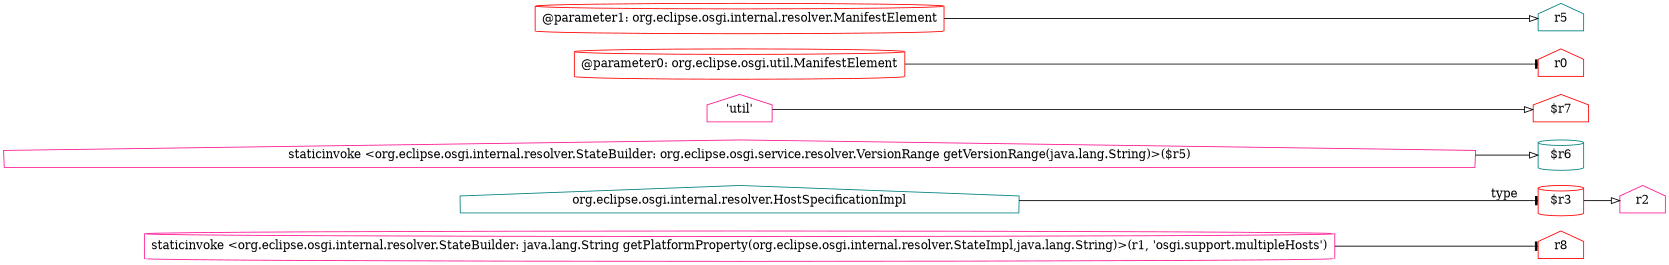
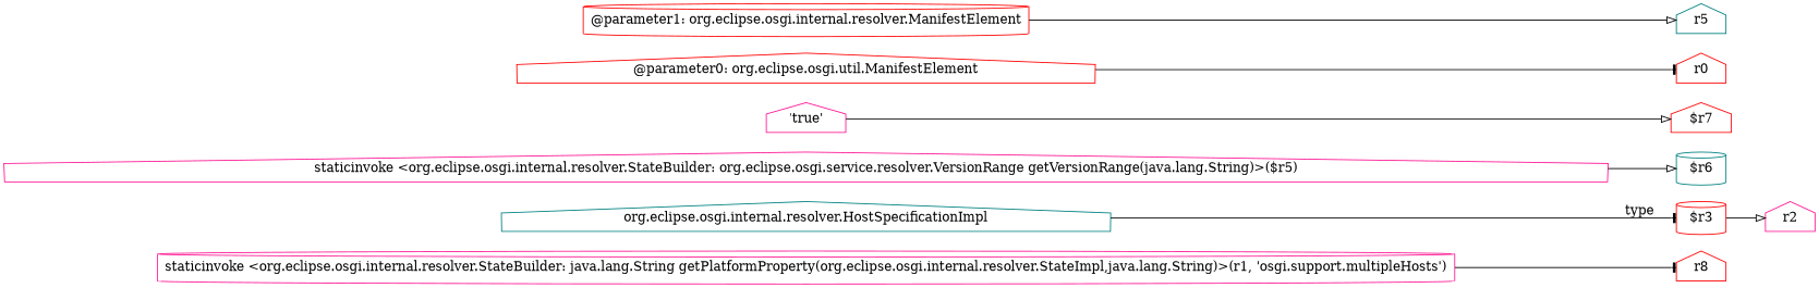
  digraph {
    rankdir=LR
    node [color=red shape=house]
    edge [arrowhead=onormal]
    n1 [color=deeppink label="staticinvoke <org.eclipse.osgi.internal.resolver.StateBuilder: java.lang.String getPlatformProperty(org.eclipse.osgi.internal.resolver.StateImpl,java.lang.String)>(r1, 'osgi.support.multipleHosts')" shape=cylinder]
    n2 [label=r8]
    n3 [color=teal label="org.eclipse.osgi.internal.resolver.HostSpecificationImpl"]
    n4 [label="$r3" shape=cylinder]
    n5 [color=deeppink label=r2]
    n6 [color=deeppink label="staticinvoke <org.eclipse.osgi.internal.resolver.StateBuilder: org.eclipse.osgi.service.resolver.VersionRange getVersionRange(java.lang.String)>($r5)"]
    n7 [color=teal label="$r6" shape=cylinder]
-   n8 [color=deeppink label="'util'"]
+   n8 [color=deeppink label="'true'"]
    n9 [label="$r7"]
-   n10 [label="@parameter0: org.eclipse.osgi.util.ManifestElement" shape=cylinder]
+   n10 [label="@parameter0: org.eclipse.osgi.util.ManifestElement"]
    n11 [label=r0]
    n12 [label="@parameter1: org.eclipse.osgi.internal.resolver.ManifestElement" shape=cylinder]
    n13 [color=teal label=r5]
    n1 -> n2 [arrowhead=tee]
    n3 -> n4 [arrowhead=tee label=type]
    n4 -> n5
    n6 -> n7
    n8 -> n9
    n10 -> n11 [arrowhead=tee]
    n12 -> n13
  }
